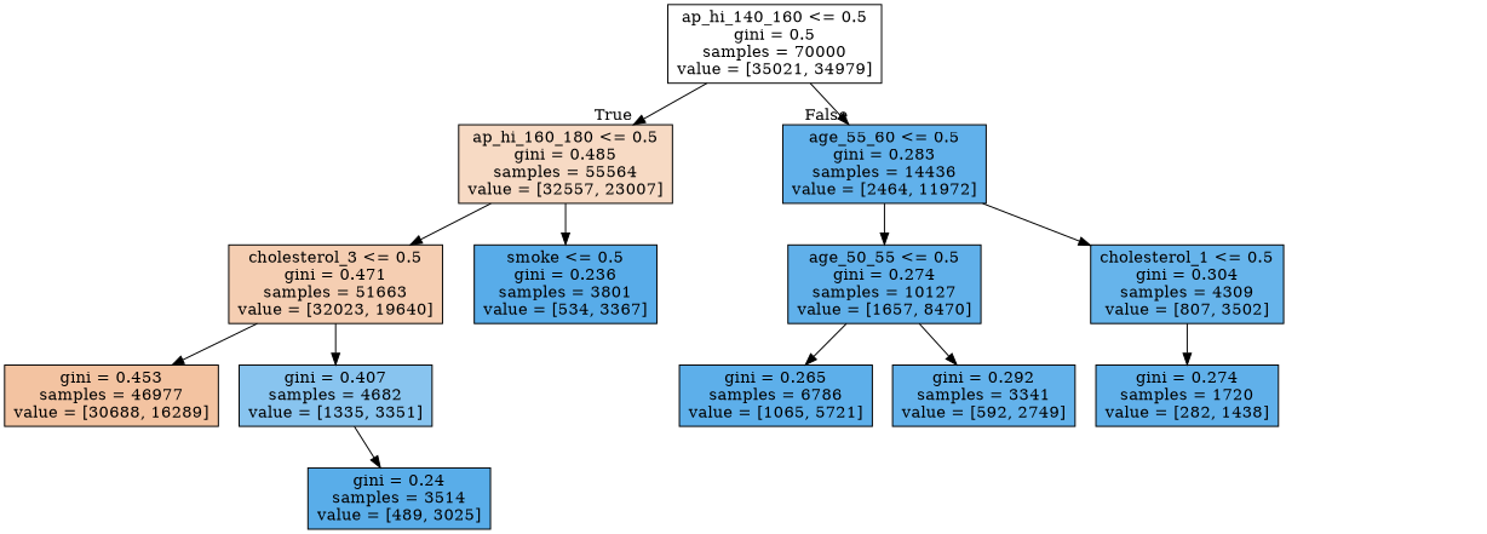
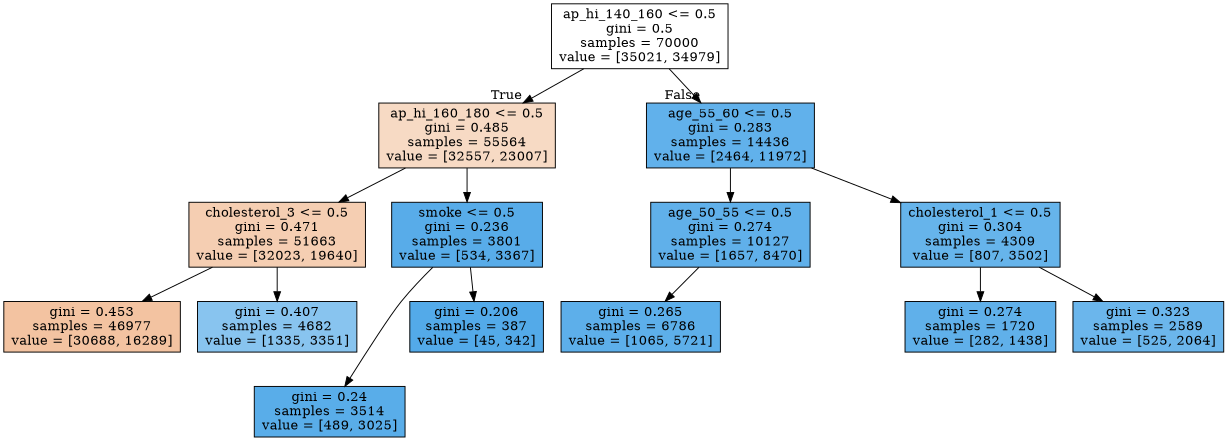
  digraph {
    node [color=black fillcolor="#399de5cd" shape=box style=filled]
    n1 [fillcolor="#e5813900" label="ap_hi_140_160 <= 0.5\ngini = 0.5\nsamples = 70000\nvalue = [35021, 34979]"]
    n2 [fillcolor="#e581394b" label="ap_hi_160_180 <= 0.5\ngini = 0.485\nsamples = 55564\nvalue = [32557, 23007]"]
    n3 [fillcolor="#399de5cb" label="age_55_60 <= 0.5\ngini = 0.283\nsamples = 14436\nvalue = [2464, 11972]"]
    n4 [fillcolor="#e5813963" label="cholesterol_3 <= 0.5\ngini = 0.471\nsamples = 51663\nvalue = [32023, 19640]"]
    n5 [fillcolor="#399de5d7" label="smoke <= 0.5\ngini = 0.236\nsamples = 3801\nvalue = [534, 3367]"]
    n6 [label="age_50_55 <= 0.5\ngini = 0.274\nsamples = 10127\nvalue = [1657, 8470]"]
    n7 [fillcolor="#399de5c4" label="cholesterol_1 <= 0.5\ngini = 0.304\nsamples = 4309\nvalue = [807, 3502]"]
    n8 [fillcolor="#e5813978" label="gini = 0.453\nsamples = 46977\nvalue = [30688, 16289]"]
    n9 [fillcolor="#399de599" label="gini = 0.407\nsamples = 4682\nvalue = [1335, 3351]"]
    n10 [fillcolor="#399de5d6" label="gini = 0.24\nsamples = 3514\nvalue = [489, 3025]"]
+   n11 [fillcolor="#399de5dd" label="gini = 0.206\nsamples = 387\nvalue = [45, 342]"]
    n12 [fillcolor="#399de5d0" label="gini = 0.265\nsamples = 6786\nvalue = [1065, 5721]"]
-   n13 [fillcolor="#399de5c8" label="gini = 0.292\nsamples = 3341\nvalue = [592, 2749]"]
    n14 [label="gini = 0.274\nsamples = 1720\nvalue = [282, 1438]"]
+   n15 [fillcolor="#399de5be" label="gini = 0.323\nsamples = 2589\nvalue = [525, 2064]"]
    n1 -> n2 [headlabel=True labelangle=45 labeldistance=2.5]
    n1 -> n3 [headlabel=False labelangle=-45 labeldistance=2.5]
    n2 -> n4
    n2 -> n5
    n3 -> n6
    n3 -> n7
    n4 -> n8
    n4 -> n9
-   n9 -> n10
+   n5 -> n10
+   n5 -> n11
    n6 -> n12
-   n6 -> n13
    n7 -> n14
+   n7 -> n15
  }
